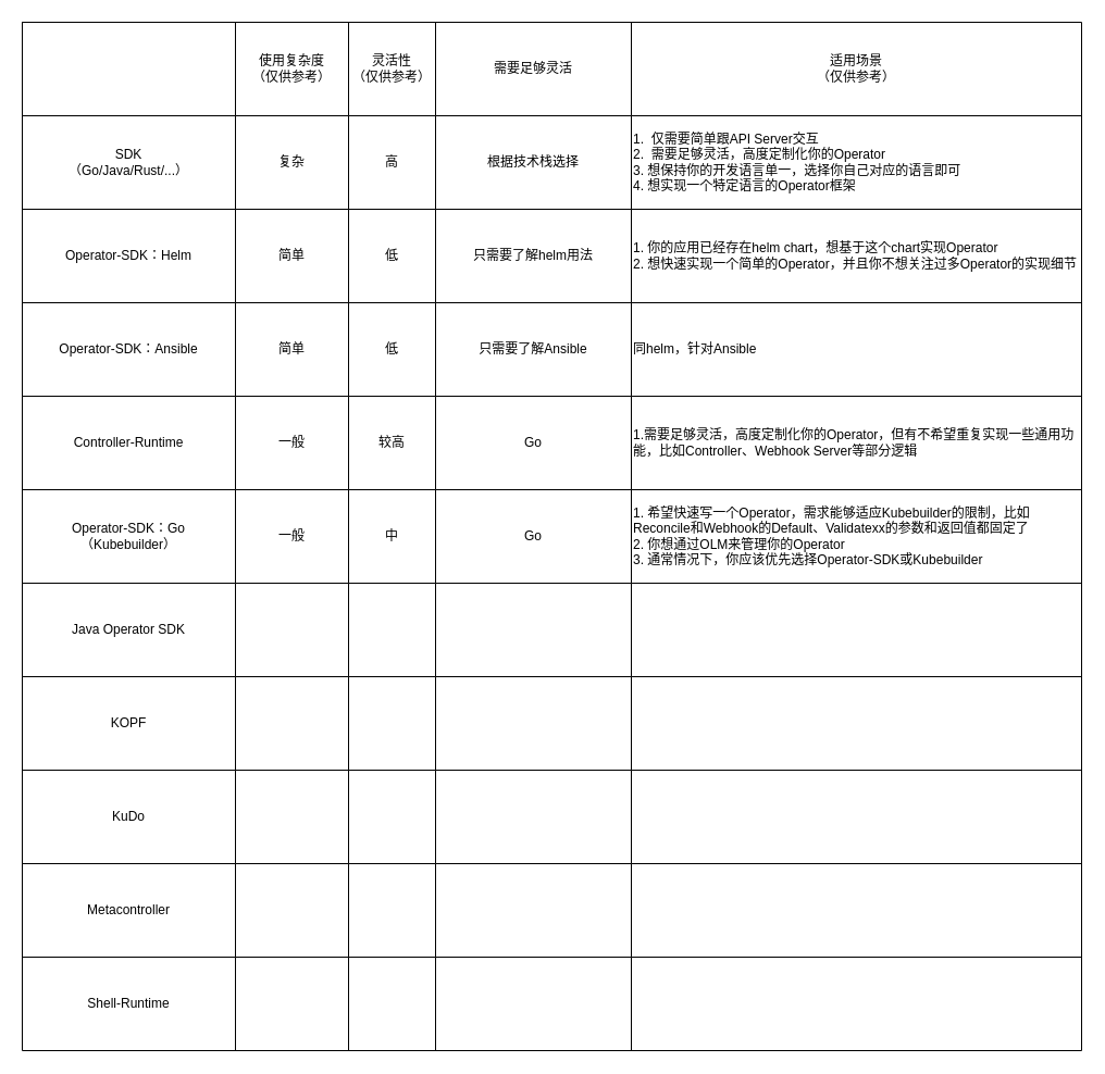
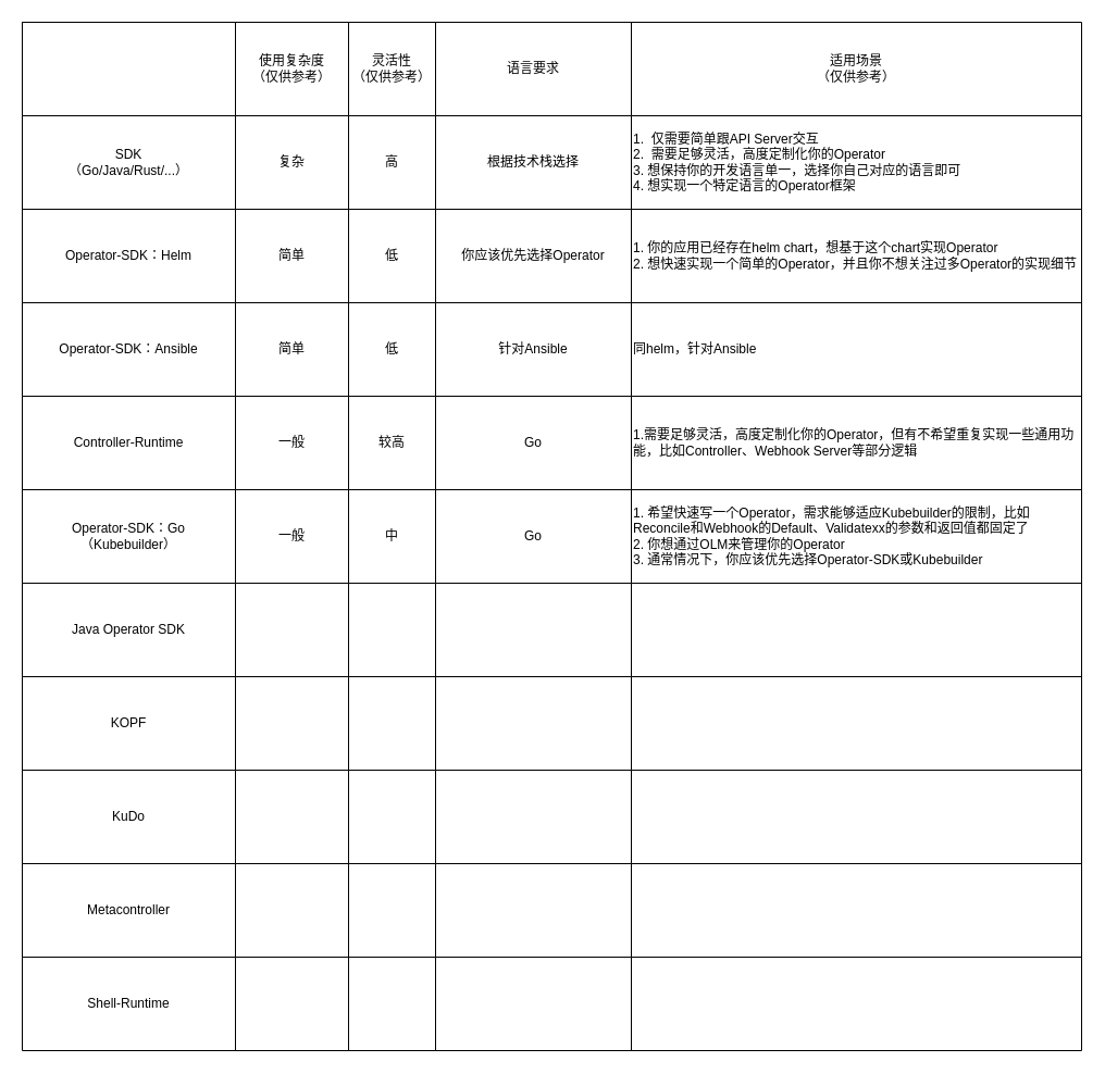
  <mxCell id="0" />
  <mxCell id="1" parent="0" />
  <mxCell id="2" value="" style="shape=table;startSize=0;container=1;collapsible=0;childLayout=tableLayout;" vertex="1" parent="1"><mxGeometry x="20" y="20" width="974" height="946" as="geometry" /></mxCell>
  <mxCell id="3" value="" style="shape=tableRow;horizontal=0;startSize=0;swimlaneHead=0;swimlaneBody=0;top=0;left=0;bottom=0;right=0;collapsible=0;dropTarget=0;fillColor=none;points=[[0,0.5],[1,0.5]];portConstraint=eastwest;" vertex="1" parent="2"><mxGeometry width="974" height="86" as="geometry" /></mxCell>
  <mxCell id="4" value="" style="shape=partialRectangle;html=1;whiteSpace=wrap;connectable=0;overflow=hidden;fillColor=none;top=0;left=0;bottom=0;right=0;pointerEvents=1;" vertex="1" parent="3"><mxGeometry width="196" height="86" as="geometry"><mxRectangle width="196" height="86" as="alternateBounds" /></mxGeometry></mxCell>
  <mxCell id="5" value="使用复杂度&lt;br&gt;（仅供参考）" style="shape=partialRectangle;html=1;whiteSpace=wrap;connectable=0;overflow=hidden;fillColor=none;top=0;left=0;bottom=0;right=0;pointerEvents=1;" vertex="1" parent="3"><mxGeometry x="196" width="104" height="86" as="geometry"><mxRectangle width="104" height="86" as="alternateBounds" /></mxGeometry></mxCell>
  <mxCell id="6" value="灵活性&lt;br&gt;（仅供参考）" style="shape=partialRectangle;html=1;whiteSpace=wrap;connectable=0;overflow=hidden;fillColor=none;top=0;left=0;bottom=0;right=0;pointerEvents=1;" vertex="1" parent="3"><mxGeometry x="300" width="80" height="86" as="geometry"><mxRectangle width="80" height="86" as="alternateBounds" /></mxGeometry></mxCell>
- <mxCell id="7" value="需要足够灵活" style="shape=partialRectangle;html=1;whiteSpace=wrap;connectable=0;overflow=hidden;fillColor=none;top=0;left=0;bottom=0;right=0;pointerEvents=1;" vertex="1" parent="3"><mxGeometry x="380" width="180" height="86" as="geometry"><mxRectangle width="180" height="86" as="alternateBounds" /></mxGeometry></mxCell>
+ <mxCell id="7" value="语言要求" style="shape=partialRectangle;html=1;whiteSpace=wrap;connectable=0;overflow=hidden;fillColor=none;top=0;left=0;bottom=0;right=0;pointerEvents=1;" vertex="1" parent="3"><mxGeometry x="380" width="180" height="86" as="geometry"><mxRectangle width="180" height="86" as="alternateBounds" /></mxGeometry></mxCell>
  <mxCell id="8" value="适用场景&lt;br&gt;（仅供参考）" style="shape=partialRectangle;html=1;whiteSpace=wrap;connectable=0;overflow=hidden;fillColor=none;top=0;left=0;bottom=0;right=0;pointerEvents=1;" vertex="1" parent="3"><mxGeometry x="560" width="414" height="86" as="geometry"><mxRectangle width="414" height="86" as="alternateBounds" /></mxGeometry></mxCell>
  <mxCell id="9" value="" style="shape=tableRow;horizontal=0;startSize=0;swimlaneHead=0;swimlaneBody=0;top=0;left=0;bottom=0;right=0;collapsible=0;dropTarget=0;fillColor=none;points=[[0,0.5],[1,0.5]];portConstraint=eastwest;" vertex="1" parent="2"><mxGeometry y="86" width="974" height="86" as="geometry" /></mxCell>
  <mxCell id="10" value="SDK&lt;br&gt;（Go/Java/Rust/...）" style="shape=partialRectangle;html=1;whiteSpace=wrap;connectable=0;overflow=hidden;fillColor=none;top=0;left=0;bottom=0;right=0;pointerEvents=1;" vertex="1" parent="9"><mxGeometry width="196" height="86" as="geometry"><mxRectangle width="196" height="86" as="alternateBounds" /></mxGeometry></mxCell>
  <mxCell id="11" value="复杂" style="shape=partialRectangle;html=1;whiteSpace=wrap;connectable=0;overflow=hidden;fillColor=none;top=0;left=0;bottom=0;right=0;pointerEvents=1;" vertex="1" parent="9"><mxGeometry x="196" width="104" height="86" as="geometry"><mxRectangle width="104" height="86" as="alternateBounds" /></mxGeometry></mxCell>
  <mxCell id="12" value="高" style="shape=partialRectangle;html=1;whiteSpace=wrap;connectable=0;overflow=hidden;fillColor=none;top=0;left=0;bottom=0;right=0;pointerEvents=1;" vertex="1" parent="9"><mxGeometry x="300" width="80" height="86" as="geometry"><mxRectangle width="80" height="86" as="alternateBounds" /></mxGeometry></mxCell>
  <mxCell id="13" value="根据技术栈选择" style="shape=partialRectangle;html=1;whiteSpace=wrap;connectable=0;overflow=hidden;fillColor=none;top=0;left=0;bottom=0;right=0;pointerEvents=1;" vertex="1" parent="9"><mxGeometry x="380" width="180" height="86" as="geometry"><mxRectangle width="180" height="86" as="alternateBounds" /></mxGeometry></mxCell>
  <mxCell id="14" value="1.&amp;nbsp; 仅需要简单跟API Server交互&lt;br&gt;2.&amp;nbsp; 需要足够灵活，高度定制化你的Operator&lt;br&gt;3. 想保持你的开发语言单一，选择你自己对应的语言即可&lt;br&gt;4. 想实现一个特定语言的Operator框架" style="shape=partialRectangle;html=1;whiteSpace=wrap;connectable=0;overflow=hidden;fillColor=none;top=0;left=0;bottom=0;right=0;pointerEvents=1;align=left;" vertex="1" parent="9"><mxGeometry x="560" width="414" height="86" as="geometry"><mxRectangle width="414" height="86" as="alternateBounds" /></mxGeometry></mxCell>
  <mxCell id="15" value="" style="shape=tableRow;horizontal=0;startSize=0;swimlaneHead=0;swimlaneBody=0;top=0;left=0;bottom=0;right=0;collapsible=0;dropTarget=0;fillColor=none;points=[[0,0.5],[1,0.5]];portConstraint=eastwest;" vertex="1" parent="2"><mxGeometry y="172" width="974" height="86" as="geometry" /></mxCell>
  <mxCell id="16" value="Operator-SDK：Helm" style="shape=partialRectangle;html=1;whiteSpace=wrap;connectable=0;overflow=hidden;fillColor=none;top=0;left=0;bottom=0;right=0;pointerEvents=1;" vertex="1" parent="15"><mxGeometry width="196" height="86" as="geometry"><mxRectangle width="196" height="86" as="alternateBounds" /></mxGeometry></mxCell>
  <mxCell id="17" value="简单" style="shape=partialRectangle;html=1;whiteSpace=wrap;connectable=0;overflow=hidden;fillColor=none;top=0;left=0;bottom=0;right=0;pointerEvents=1;" vertex="1" parent="15"><mxGeometry x="196" width="104" height="86" as="geometry"><mxRectangle width="104" height="86" as="alternateBounds" /></mxGeometry></mxCell>
  <mxCell id="18" value="低" style="shape=partialRectangle;html=1;whiteSpace=wrap;connectable=0;overflow=hidden;fillColor=none;top=0;left=0;bottom=0;right=0;pointerEvents=1;" vertex="1" parent="15"><mxGeometry x="300" width="80" height="86" as="geometry"><mxRectangle width="80" height="86" as="alternateBounds" /></mxGeometry></mxCell>
- <mxCell id="19" value="只需要了解helm用法" style="shape=partialRectangle;html=1;whiteSpace=wrap;connectable=0;overflow=hidden;fillColor=none;top=0;left=0;bottom=0;right=0;pointerEvents=1;" vertex="1" parent="15"><mxGeometry x="380" width="180" height="86" as="geometry"><mxRectangle width="180" height="86" as="alternateBounds" /></mxGeometry></mxCell>
+ <mxCell id="19" value="你应该优先选择Operator" style="shape=partialRectangle;html=1;whiteSpace=wrap;connectable=0;overflow=hidden;fillColor=none;top=0;left=0;bottom=0;right=0;pointerEvents=1;" vertex="1" parent="15"><mxGeometry x="380" width="180" height="86" as="geometry"><mxRectangle width="180" height="86" as="alternateBounds" /></mxGeometry></mxCell>
  <mxCell id="20" value="1. 你的应用已经存在helm chart，想基于这个chart实现Operator&lt;br&gt;2. 想快速实现一个简单的Operator，并且你不想关注过多Operator的实现细节" style="shape=partialRectangle;html=1;whiteSpace=wrap;connectable=0;overflow=hidden;fillColor=none;top=0;left=0;bottom=0;right=0;pointerEvents=1;align=left;" vertex="1" parent="15"><mxGeometry x="560" width="414" height="86" as="geometry"><mxRectangle width="414" height="86" as="alternateBounds" /></mxGeometry></mxCell>
  <mxCell id="21" value="" style="shape=tableRow;horizontal=0;startSize=0;swimlaneHead=0;swimlaneBody=0;top=0;left=0;bottom=0;right=0;collapsible=0;dropTarget=0;fillColor=none;points=[[0,0.5],[1,0.5]];portConstraint=eastwest;" vertex="1" parent="2"><mxGeometry y="258" width="974" height="86" as="geometry" /></mxCell>
  <mxCell id="22" value="Operator-SDK：Ansible" style="shape=partialRectangle;html=1;whiteSpace=wrap;connectable=0;overflow=hidden;fillColor=none;top=0;left=0;bottom=0;right=0;pointerEvents=1;" vertex="1" parent="21"><mxGeometry width="196" height="86" as="geometry"><mxRectangle width="196" height="86" as="alternateBounds" /></mxGeometry></mxCell>
  <mxCell id="23" value="简单" style="shape=partialRectangle;html=1;whiteSpace=wrap;connectable=0;overflow=hidden;fillColor=none;top=0;left=0;bottom=0;right=0;pointerEvents=1;" vertex="1" parent="21"><mxGeometry x="196" width="104" height="86" as="geometry"><mxRectangle width="104" height="86" as="alternateBounds" /></mxGeometry></mxCell>
  <mxCell id="24" value="低" style="shape=partialRectangle;html=1;whiteSpace=wrap;connectable=0;overflow=hidden;fillColor=none;top=0;left=0;bottom=0;right=0;pointerEvents=1;" vertex="1" parent="21"><mxGeometry x="300" width="80" height="86" as="geometry"><mxRectangle width="80" height="86" as="alternateBounds" /></mxGeometry></mxCell>
- <mxCell id="25" value="只需要了解Ansible" style="shape=partialRectangle;html=1;whiteSpace=wrap;connectable=0;overflow=hidden;fillColor=none;top=0;left=0;bottom=0;right=0;pointerEvents=1;" vertex="1" parent="21"><mxGeometry x="380" width="180" height="86" as="geometry"><mxRectangle width="180" height="86" as="alternateBounds" /></mxGeometry></mxCell>
+ <mxCell id="25" value="针对Ansible" style="shape=partialRectangle;html=1;whiteSpace=wrap;connectable=0;overflow=hidden;fillColor=none;top=0;left=0;bottom=0;right=0;pointerEvents=1;" vertex="1" parent="21"><mxGeometry x="380" width="180" height="86" as="geometry"><mxRectangle width="180" height="86" as="alternateBounds" /></mxGeometry></mxCell>
  <mxCell id="26" value="同helm，针对Ansible" style="shape=partialRectangle;html=1;whiteSpace=wrap;connectable=0;overflow=hidden;fillColor=none;top=0;left=0;bottom=0;right=0;pointerEvents=1;align=left;" vertex="1" parent="21"><mxGeometry x="560" width="414" height="86" as="geometry"><mxRectangle width="414" height="86" as="alternateBounds" /></mxGeometry></mxCell>
  <mxCell id="27" value="" style="shape=tableRow;horizontal=0;startSize=0;swimlaneHead=0;swimlaneBody=0;top=0;left=0;bottom=0;right=0;collapsible=0;dropTarget=0;fillColor=none;points=[[0,0.5],[1,0.5]];portConstraint=eastwest;" vertex="1" parent="2"><mxGeometry y="344" width="974" height="86" as="geometry" /></mxCell>
  <mxCell id="28" value="Controller-Runtime" style="shape=partialRectangle;html=1;whiteSpace=wrap;connectable=0;overflow=hidden;fillColor=none;top=0;left=0;bottom=0;right=0;pointerEvents=1;" vertex="1" parent="27"><mxGeometry width="196" height="86" as="geometry"><mxRectangle width="196" height="86" as="alternateBounds" /></mxGeometry></mxCell>
  <mxCell id="29" value="一般" style="shape=partialRectangle;html=1;whiteSpace=wrap;connectable=0;overflow=hidden;fillColor=none;top=0;left=0;bottom=0;right=0;pointerEvents=1;" vertex="1" parent="27"><mxGeometry x="196" width="104" height="86" as="geometry"><mxRectangle width="104" height="86" as="alternateBounds" /></mxGeometry></mxCell>
  <mxCell id="30" value="较高" style="shape=partialRectangle;html=1;whiteSpace=wrap;connectable=0;overflow=hidden;fillColor=none;top=0;left=0;bottom=0;right=0;pointerEvents=1;" vertex="1" parent="27"><mxGeometry x="300" width="80" height="86" as="geometry"><mxRectangle width="80" height="86" as="alternateBounds" /></mxGeometry></mxCell>
  <mxCell id="31" value="Go" style="shape=partialRectangle;html=1;whiteSpace=wrap;connectable=0;overflow=hidden;fillColor=none;top=0;left=0;bottom=0;right=0;pointerEvents=1;" vertex="1" parent="27"><mxGeometry x="380" width="180" height="86" as="geometry"><mxRectangle width="180" height="86" as="alternateBounds" /></mxGeometry></mxCell>
  <mxCell id="32" value="1.需要足够灵活，高度定制化你的Operator，但有不希望重复实现一些通用功能，比如Controller、Webhook Server等部分逻辑" style="shape=partialRectangle;html=1;whiteSpace=wrap;connectable=0;overflow=hidden;fillColor=none;top=0;left=0;bottom=0;right=0;pointerEvents=1;align=left;" vertex="1" parent="27"><mxGeometry x="560" width="414" height="86" as="geometry"><mxRectangle width="414" height="86" as="alternateBounds" /></mxGeometry></mxCell>
  <mxCell id="33" style="shape=tableRow;horizontal=0;startSize=0;swimlaneHead=0;swimlaneBody=0;top=0;left=0;bottom=0;right=0;collapsible=0;dropTarget=0;fillColor=none;points=[[0,0.5],[1,0.5]];portConstraint=eastwest;" vertex="1" parent="2"><mxGeometry y="430" width="974" height="86" as="geometry" /></mxCell>
  <mxCell id="34" value="Operator-SDK：Go&lt;br&gt;（Kubebuilder）" style="shape=partialRectangle;html=1;whiteSpace=wrap;connectable=0;overflow=hidden;fillColor=none;top=0;left=0;bottom=0;right=0;pointerEvents=1;" vertex="1" parent="33"><mxGeometry width="196" height="86" as="geometry"><mxRectangle width="196" height="86" as="alternateBounds" /></mxGeometry></mxCell>
  <mxCell id="35" value="一般" style="shape=partialRectangle;html=1;whiteSpace=wrap;connectable=0;overflow=hidden;fillColor=none;top=0;left=0;bottom=0;right=0;pointerEvents=1;" vertex="1" parent="33"><mxGeometry x="196" width="104" height="86" as="geometry"><mxRectangle width="104" height="86" as="alternateBounds" /></mxGeometry></mxCell>
  <mxCell id="36" value="中" style="shape=partialRectangle;html=1;whiteSpace=wrap;connectable=0;overflow=hidden;fillColor=none;top=0;left=0;bottom=0;right=0;pointerEvents=1;" vertex="1" parent="33"><mxGeometry x="300" width="80" height="86" as="geometry"><mxRectangle width="80" height="86" as="alternateBounds" /></mxGeometry></mxCell>
  <mxCell id="37" value="Go" style="shape=partialRectangle;html=1;whiteSpace=wrap;connectable=0;overflow=hidden;fillColor=none;top=0;left=0;bottom=0;right=0;pointerEvents=1;" vertex="1" parent="33"><mxGeometry x="380" width="180" height="86" as="geometry"><mxRectangle width="180" height="86" as="alternateBounds" /></mxGeometry></mxCell>
  <mxCell id="38" value="1. 希望快速写一个Operator，需求能够适应Kubebuilder的限制，比如Reconcile和Webhook的Default、Validatexx的参数和返回值都固定了&lt;br&gt;2. 你想通过OLM来管理你的Operator&lt;br&gt;3. 通常情况下，你应该优先选择Operator-SDK或Kubebuilder" style="shape=partialRectangle;html=1;whiteSpace=wrap;connectable=0;overflow=hidden;fillColor=none;top=0;left=0;bottom=0;right=0;pointerEvents=1;align=left;" vertex="1" parent="33"><mxGeometry x="560" width="414" height="86" as="geometry"><mxRectangle width="414" height="86" as="alternateBounds" /></mxGeometry></mxCell>
  <mxCell id="39" style="shape=tableRow;horizontal=0;startSize=0;swimlaneHead=0;swimlaneBody=0;top=0;left=0;bottom=0;right=0;collapsible=0;dropTarget=0;fillColor=none;points=[[0,0.5],[1,0.5]];portConstraint=eastwest;" vertex="1" parent="2"><mxGeometry y="516" width="974" height="86" as="geometry" /></mxCell>
  <mxCell id="40" value="Java Operator SDK" style="shape=partialRectangle;html=1;whiteSpace=wrap;connectable=0;overflow=hidden;fillColor=none;top=0;left=0;bottom=0;right=0;pointerEvents=1;" vertex="1" parent="39"><mxGeometry width="196" height="86" as="geometry"><mxRectangle width="196" height="86" as="alternateBounds" /></mxGeometry></mxCell>
  <mxCell id="41" value="" style="shape=partialRectangle;html=1;whiteSpace=wrap;connectable=0;overflow=hidden;fillColor=none;top=0;left=0;bottom=0;right=0;pointerEvents=1;" vertex="1" parent="39"><mxGeometry x="196" width="104" height="86" as="geometry"><mxRectangle width="104" height="86" as="alternateBounds" /></mxGeometry></mxCell>
  <mxCell id="42" value="" style="shape=partialRectangle;html=1;whiteSpace=wrap;connectable=0;overflow=hidden;fillColor=none;top=0;left=0;bottom=0;right=0;pointerEvents=1;" vertex="1" parent="39"><mxGeometry x="300" width="80" height="86" as="geometry"><mxRectangle width="80" height="86" as="alternateBounds" /></mxGeometry></mxCell>
  <mxCell id="43" value="" style="shape=partialRectangle;html=1;whiteSpace=wrap;connectable=0;overflow=hidden;fillColor=none;top=0;left=0;bottom=0;right=0;pointerEvents=1;" vertex="1" parent="39"><mxGeometry x="380" width="180" height="86" as="geometry"><mxRectangle width="180" height="86" as="alternateBounds" /></mxGeometry></mxCell>
  <mxCell id="44" style="shape=partialRectangle;html=1;whiteSpace=wrap;connectable=0;overflow=hidden;fillColor=none;top=0;left=0;bottom=0;right=0;pointerEvents=1;" vertex="1" parent="39"><mxGeometry x="560" width="414" height="86" as="geometry"><mxRectangle width="414" height="86" as="alternateBounds" /></mxGeometry></mxCell>
  <mxCell id="45" style="shape=tableRow;horizontal=0;startSize=0;swimlaneHead=0;swimlaneBody=0;top=0;left=0;bottom=0;right=0;collapsible=0;dropTarget=0;fillColor=none;points=[[0,0.5],[1,0.5]];portConstraint=eastwest;" vertex="1" parent="2"><mxGeometry y="602" width="974" height="86" as="geometry" /></mxCell>
  <mxCell id="46" value="KOPF" style="shape=partialRectangle;html=1;whiteSpace=wrap;connectable=0;overflow=hidden;fillColor=none;top=0;left=0;bottom=0;right=0;pointerEvents=1;" vertex="1" parent="45"><mxGeometry width="196" height="86" as="geometry"><mxRectangle width="196" height="86" as="alternateBounds" /></mxGeometry></mxCell>
  <mxCell id="47" value="" style="shape=partialRectangle;html=1;whiteSpace=wrap;connectable=0;overflow=hidden;fillColor=none;top=0;left=0;bottom=0;right=0;pointerEvents=1;" vertex="1" parent="45"><mxGeometry x="196" width="104" height="86" as="geometry"><mxRectangle width="104" height="86" as="alternateBounds" /></mxGeometry></mxCell>
  <mxCell id="48" value="" style="shape=partialRectangle;html=1;whiteSpace=wrap;connectable=0;overflow=hidden;fillColor=none;top=0;left=0;bottom=0;right=0;pointerEvents=1;" vertex="1" parent="45"><mxGeometry x="300" width="80" height="86" as="geometry"><mxRectangle width="80" height="86" as="alternateBounds" /></mxGeometry></mxCell>
  <mxCell id="49" value="" style="shape=partialRectangle;html=1;whiteSpace=wrap;connectable=0;overflow=hidden;fillColor=none;top=0;left=0;bottom=0;right=0;pointerEvents=1;" vertex="1" parent="45"><mxGeometry x="380" width="180" height="86" as="geometry"><mxRectangle width="180" height="86" as="alternateBounds" /></mxGeometry></mxCell>
  <mxCell id="50" style="shape=partialRectangle;html=1;whiteSpace=wrap;connectable=0;overflow=hidden;fillColor=none;top=0;left=0;bottom=0;right=0;pointerEvents=1;" vertex="1" parent="45"><mxGeometry x="560" width="414" height="86" as="geometry"><mxRectangle width="414" height="86" as="alternateBounds" /></mxGeometry></mxCell>
  <mxCell id="51" style="shape=tableRow;horizontal=0;startSize=0;swimlaneHead=0;swimlaneBody=0;top=0;left=0;bottom=0;right=0;collapsible=0;dropTarget=0;fillColor=none;points=[[0,0.5],[1,0.5]];portConstraint=eastwest;" vertex="1" parent="2"><mxGeometry y="688" width="974" height="86" as="geometry" /></mxCell>
  <mxCell id="52" value="KuDo" style="shape=partialRectangle;html=1;whiteSpace=wrap;connectable=0;overflow=hidden;fillColor=none;top=0;left=0;bottom=0;right=0;pointerEvents=1;" vertex="1" parent="51"><mxGeometry width="196" height="86" as="geometry"><mxRectangle width="196" height="86" as="alternateBounds" /></mxGeometry></mxCell>
  <mxCell id="53" value="" style="shape=partialRectangle;html=1;whiteSpace=wrap;connectable=0;overflow=hidden;fillColor=none;top=0;left=0;bottom=0;right=0;pointerEvents=1;" vertex="1" parent="51"><mxGeometry x="196" width="104" height="86" as="geometry"><mxRectangle width="104" height="86" as="alternateBounds" /></mxGeometry></mxCell>
  <mxCell id="54" value="" style="shape=partialRectangle;html=1;whiteSpace=wrap;connectable=0;overflow=hidden;fillColor=none;top=0;left=0;bottom=0;right=0;pointerEvents=1;" vertex="1" parent="51"><mxGeometry x="300" width="80" height="86" as="geometry"><mxRectangle width="80" height="86" as="alternateBounds" /></mxGeometry></mxCell>
  <mxCell id="55" value="" style="shape=partialRectangle;html=1;whiteSpace=wrap;connectable=0;overflow=hidden;fillColor=none;top=0;left=0;bottom=0;right=0;pointerEvents=1;" vertex="1" parent="51"><mxGeometry x="380" width="180" height="86" as="geometry"><mxRectangle width="180" height="86" as="alternateBounds" /></mxGeometry></mxCell>
  <mxCell id="56" style="shape=partialRectangle;html=1;whiteSpace=wrap;connectable=0;overflow=hidden;fillColor=none;top=0;left=0;bottom=0;right=0;pointerEvents=1;" vertex="1" parent="51"><mxGeometry x="560" width="414" height="86" as="geometry"><mxRectangle width="414" height="86" as="alternateBounds" /></mxGeometry></mxCell>
  <mxCell id="57" style="shape=tableRow;horizontal=0;startSize=0;swimlaneHead=0;swimlaneBody=0;top=0;left=0;bottom=0;right=0;collapsible=0;dropTarget=0;fillColor=none;points=[[0,0.5],[1,0.5]];portConstraint=eastwest;" vertex="1" parent="2"><mxGeometry y="774" width="974" height="86" as="geometry" /></mxCell>
  <mxCell id="58" value="Metacontroller" style="shape=partialRectangle;html=1;whiteSpace=wrap;connectable=0;overflow=hidden;fillColor=none;top=0;left=0;bottom=0;right=0;pointerEvents=1;" vertex="1" parent="57"><mxGeometry width="196" height="86" as="geometry"><mxRectangle width="196" height="86" as="alternateBounds" /></mxGeometry></mxCell>
  <mxCell id="59" value="" style="shape=partialRectangle;html=1;whiteSpace=wrap;connectable=0;overflow=hidden;fillColor=none;top=0;left=0;bottom=0;right=0;pointerEvents=1;" vertex="1" parent="57"><mxGeometry x="196" width="104" height="86" as="geometry"><mxRectangle width="104" height="86" as="alternateBounds" /></mxGeometry></mxCell>
  <mxCell id="60" value="" style="shape=partialRectangle;html=1;whiteSpace=wrap;connectable=0;overflow=hidden;fillColor=none;top=0;left=0;bottom=0;right=0;pointerEvents=1;" vertex="1" parent="57"><mxGeometry x="300" width="80" height="86" as="geometry"><mxRectangle width="80" height="86" as="alternateBounds" /></mxGeometry></mxCell>
  <mxCell id="61" value="" style="shape=partialRectangle;html=1;whiteSpace=wrap;connectable=0;overflow=hidden;fillColor=none;top=0;left=0;bottom=0;right=0;pointerEvents=1;" vertex="1" parent="57"><mxGeometry x="380" width="180" height="86" as="geometry"><mxRectangle width="180" height="86" as="alternateBounds" /></mxGeometry></mxCell>
  <mxCell id="62" style="shape=partialRectangle;html=1;whiteSpace=wrap;connectable=0;overflow=hidden;fillColor=none;top=0;left=0;bottom=0;right=0;pointerEvents=1;" vertex="1" parent="57"><mxGeometry x="560" width="414" height="86" as="geometry"><mxRectangle width="414" height="86" as="alternateBounds" /></mxGeometry></mxCell>
  <mxCell id="63" style="shape=tableRow;horizontal=0;startSize=0;swimlaneHead=0;swimlaneBody=0;top=0;left=0;bottom=0;right=0;collapsible=0;dropTarget=0;fillColor=none;points=[[0,0.5],[1,0.5]];portConstraint=eastwest;" vertex="1" parent="2"><mxGeometry y="860" width="974" height="86" as="geometry" /></mxCell>
  <mxCell id="64" value="Shell-Runtime" style="shape=partialRectangle;html=1;whiteSpace=wrap;connectable=0;overflow=hidden;fillColor=none;top=0;left=0;bottom=0;right=0;pointerEvents=1;" vertex="1" parent="63"><mxGeometry width="196" height="86" as="geometry"><mxRectangle width="196" height="86" as="alternateBounds" /></mxGeometry></mxCell>
  <mxCell id="65" value="" style="shape=partialRectangle;html=1;whiteSpace=wrap;connectable=0;overflow=hidden;fillColor=none;top=0;left=0;bottom=0;right=0;pointerEvents=1;" vertex="1" parent="63"><mxGeometry x="196" width="104" height="86" as="geometry"><mxRectangle width="104" height="86" as="alternateBounds" /></mxGeometry></mxCell>
  <mxCell id="66" value="" style="shape=partialRectangle;html=1;whiteSpace=wrap;connectable=0;overflow=hidden;fillColor=none;top=0;left=0;bottom=0;right=0;pointerEvents=1;" vertex="1" parent="63"><mxGeometry x="300" width="80" height="86" as="geometry"><mxRectangle width="80" height="86" as="alternateBounds" /></mxGeometry></mxCell>
  <mxCell id="67" value="" style="shape=partialRectangle;html=1;whiteSpace=wrap;connectable=0;overflow=hidden;fillColor=none;top=0;left=0;bottom=0;right=0;pointerEvents=1;" vertex="1" parent="63"><mxGeometry x="380" width="180" height="86" as="geometry"><mxRectangle width="180" height="86" as="alternateBounds" /></mxGeometry></mxCell>
  <mxCell id="68" style="shape=partialRectangle;html=1;whiteSpace=wrap;connectable=0;overflow=hidden;fillColor=none;top=0;left=0;bottom=0;right=0;pointerEvents=1;" vertex="1" parent="63"><mxGeometry x="560" width="414" height="86" as="geometry"><mxRectangle width="414" height="86" as="alternateBounds" /></mxGeometry></mxCell>
